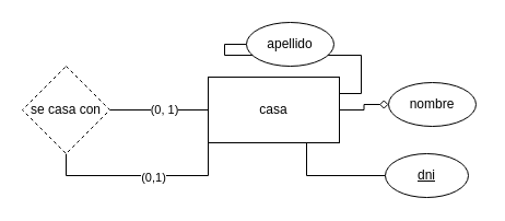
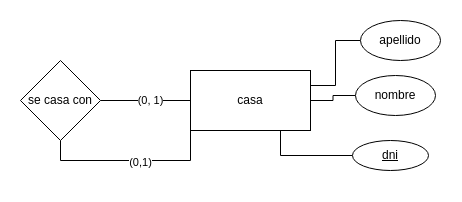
  <mxCell id="0" />
  <mxCell id="1" parent="0" />
  <mxCell id="2" style="edgeStyle=orthogonalEdgeStyle;rounded=0;orthogonalLoop=1;jettySize=auto;html=1;exitX=1;exitY=0.25;exitDx=0;exitDy=0;entryX=0;entryY=0.5;entryDx=0;entryDy=0;endArrow=none;endFill=0;" edge="1" parent="1" source="7" target="10"><mxGeometry relative="1" as="geometry" /></mxCell>
- <mxCell id="3" style="edgeStyle=orthogonalEdgeStyle;rounded=0;orthogonalLoop=1;jettySize=auto;html=1;exitX=1;exitY=0.5;exitDx=0;exitDy=0;endArrow=diamond;endFill=0;" edge="1" parent="1" source="7" target="9"><mxGeometry relative="1" as="geometry" /></mxCell>
+ <mxCell id="3" style="edgeStyle=orthogonalEdgeStyle;rounded=0;orthogonalLoop=1;jettySize=auto;html=1;exitX=1;exitY=0.5;exitDx=0;exitDy=0;endArrow=none;endFill=0;" edge="1" parent="1" source="7" target="9"><mxGeometry relative="1" as="geometry" /></mxCell>
  <mxCell id="4" style="edgeStyle=orthogonalEdgeStyle;rounded=0;orthogonalLoop=1;jettySize=auto;html=1;exitX=0.75;exitY=1;exitDx=0;exitDy=0;entryX=0;entryY=0.5;entryDx=0;entryDy=0;endArrow=none;endFill=0;" edge="1" parent="1" source="7" target="8"><mxGeometry relative="1" as="geometry" /></mxCell>
  <mxCell id="5" style="edgeStyle=orthogonalEdgeStyle;rounded=0;orthogonalLoop=1;jettySize=auto;html=1;exitX=0;exitY=0.5;exitDx=0;exitDy=0;entryX=1;entryY=0.5;entryDx=0;entryDy=0;endArrow=none;endFill=0;" edge="1" parent="1" source="7" target="13"><mxGeometry relative="1" as="geometry" /></mxCell>
  <mxCell id="6" value="(0, 1)" style="edgeLabel;html=1;align=center;verticalAlign=middle;resizable=0;points=[];" vertex="1" connectable="0" parent="5"><mxGeometry x="-0.082" y="-1" relative="1" as="geometry"><mxPoint as="offset" /></mxGeometry></mxCell>
  <mxCell id="7" value="casa" style="rounded=0;whiteSpace=wrap;html=1;" vertex="1" parent="1"><mxGeometry x="190" y="70" width="120" height="60" as="geometry" /></mxCell>
- <mxCell id="8" value="&lt;u&gt;dni&lt;/u&gt;" style="ellipse;whiteSpace=wrap;html=1;" vertex="1" parent="1"><mxGeometry x="352" y="140" width="76" height="40" as="geometry" /></mxCell>
+ <mxCell id="8" value="&lt;u&gt;dni&lt;/u&gt;" style="ellipse;whiteSpace=wrap;html=1;" vertex="1" parent="1"><mxGeometry x="352" y="140" width="76" height="30" as="geometry" /></mxCell>
  <mxCell id="9" value="nombre" style="ellipse;whiteSpace=wrap;html=1;" vertex="1" parent="1"><mxGeometry x="355" y="75" width="80" height="40" as="geometry" /></mxCell>
- <mxCell id="10" value="apellido" style="ellipse;whiteSpace=wrap;html=1;" vertex="1" parent="1"><mxGeometry x="225" y="20" width="80" height="40" as="geometry" /></mxCell>
+ <mxCell id="10" value="apellido" style="ellipse;whiteSpace=wrap;html=1;" vertex="1" parent="1"><mxGeometry x="360" y="20" width="80" height="40" as="geometry" /></mxCell>
  <mxCell id="11" style="edgeStyle=orthogonalEdgeStyle;rounded=0;orthogonalLoop=1;jettySize=auto;html=1;exitX=0.5;exitY=1;exitDx=0;exitDy=0;entryX=0;entryY=1;entryDx=0;entryDy=0;endArrow=none;endFill=0;" edge="1" parent="1" source="13" target="7"><mxGeometry relative="1" as="geometry" /></mxCell>
  <mxCell id="12" value="(0,1)" style="edgeLabel;html=1;align=center;verticalAlign=middle;resizable=0;points=[];" vertex="1" connectable="0" parent="11"><mxGeometry x="0.096" y="-1" relative="1" as="geometry"><mxPoint as="offset" /></mxGeometry></mxCell>
- <mxCell id="13" value="se casa con" style="rhombus;whiteSpace=wrap;html=1;dashed=1;" vertex="1" parent="1"><mxGeometry x="20" y="60" width="80" height="80" as="geometry" /></mxCell>
+ <mxCell id="13" value="se casa con" style="rhombus;whiteSpace=wrap;html=1;" vertex="1" parent="1"><mxGeometry x="20" y="60" width="80" height="80" as="geometry" /></mxCell>
